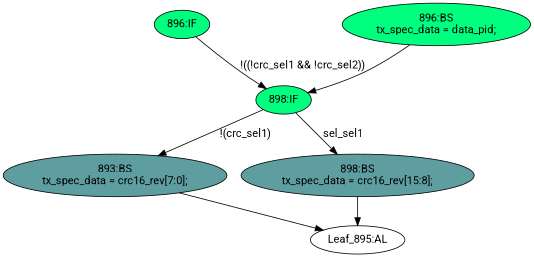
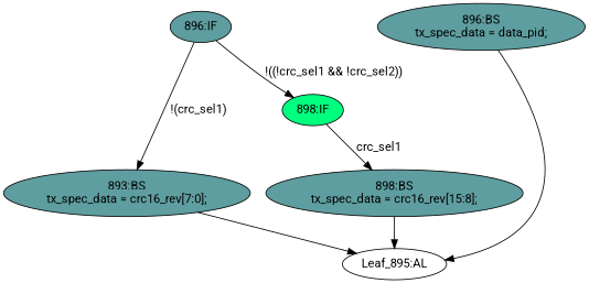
  strict digraph {
    fontname=Roboto
    node [fillcolor=cadetblue fontname=Roboto statements="[]" style=filled typ=BlockingSubstitution]
    edge [cond="[]" fontname=Roboto lineno=None]
-   n1 [ast="<pyverilog.vparser.ast.IfStatement object at 0x7f55d3d0edd0>" fillcolor=springgreen label="896:IF" typ=IfStatement]
+   n1 [ast="<pyverilog.vparser.ast.IfStatement object at 0x7f55d3d0edd0>" label="896:IF" typ=IfStatement]
    n2 [ast="<pyverilog.vparser.ast.IfStatement object at 0x7f55d3d0e390>" fillcolor=springgreen label="898:IF" typ=IfStatement]
    n3 [ast="<pyverilog.vparser.ast.BlockingSubstitution object at 0x7f55d3d0f0d0>" label="898:BS\ntx_spec_data = crc16_rev[15:8];" statements="[<pyverilog.vparser.ast.BlockingSubstitution object at 0x7f55d3d0f0d0>]"]
    n4 [ast="<pyverilog.vparser.ast.BlockingSubstitution object at 0x7f55d3d0ee10>" label="893:BS\ntx_spec_data = crc16_rev[7:0];" statements="[<pyverilog.vparser.ast.BlockingSubstitution object at 0x7f55d3d0ee10>]"]
-   n5 [ast="<pyverilog.vparser.ast.BlockingSubstitution object at 0x7f55d3d0f350>" fillcolor=springgreen label="896:BS\ntx_spec_data = data_pid;" statements="[<pyverilog.vparser.ast.BlockingSubstitution object at 0x7f55d3d0f350>]"]
+   n5 [ast="<pyverilog.vparser.ast.BlockingSubstitution object at 0x7f55d3d0f350>" label="896:BS\ntx_spec_data = data_pid;" statements="[<pyverilog.vparser.ast.BlockingSubstitution object at 0x7f55d3d0f350>]"]
    n6 [def_var="['tx_spec_data']" label="Leaf_895:AL" fillcolor="" statements="" style="" typ=""]
    n1 -> n2 [cond="['crc_sel1', 'crc_sel2']" label="!((!crc_sel1 && !crc_sel2))" lineno=896]
-   n2 -> n3 [cond="['crc_sel1']" label=sel_sel1 lineno=898]
-   n2 -> n4 [cond="['crc_sel1']" label="!(crc_sel1)" lineno=898]
+   n2 -> n3 [cond="['crc_sel1']" label=crc_sel1 lineno=898]
+   n1 -> n4 [cond="['crc_sel1']" label="!(crc_sel1)" lineno=898]
    n3 -> n6
    n4 -> n6
-   n5 -> n2
+   n5 -> n6
  }
